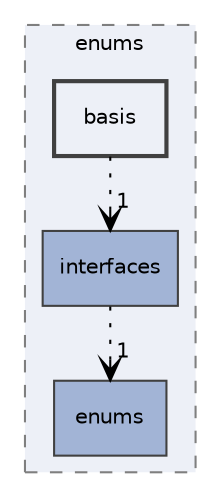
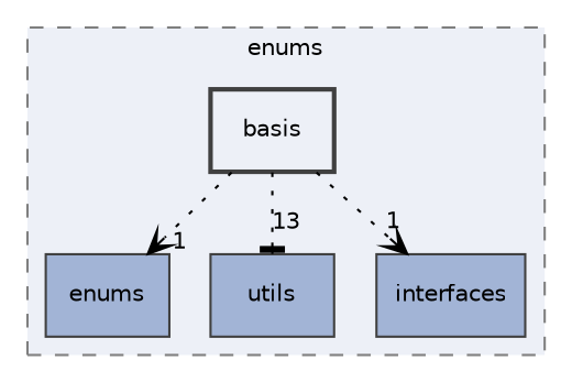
  digraph {
    compound=true
    node [color=grey25 fillcolor="#a2b4d6" fontname=Helvetica fontsize=10 shape=box style="filled,"]
    edge [arrowhead=vee fontname=Helvetica fontsize=10 headlabel=1 labeldistance=1.5 labelfontname=Helvetica labelfontsize=10 style=dotted]
    n1 [label=enums]
+   n2 [label=utils]
    n3 [label=interfaces]
    n4 [fillcolor="#edf0f7" label=basis style="filled,bold,"]
    subgraph cluster_1 {
      bgcolor="#edf0f7"
      fontname=Helvetica
      fontsize=10
      label=enums
      pencolor=grey50
      style="filled,dashed,"
      n1
+     n2
      n3
      n4
    }
-   n3 -> n1
+   n4 -> n1
+   n4 -> n2 [arrowhead=tee headlabel=13]
    n4 -> n3
  }
